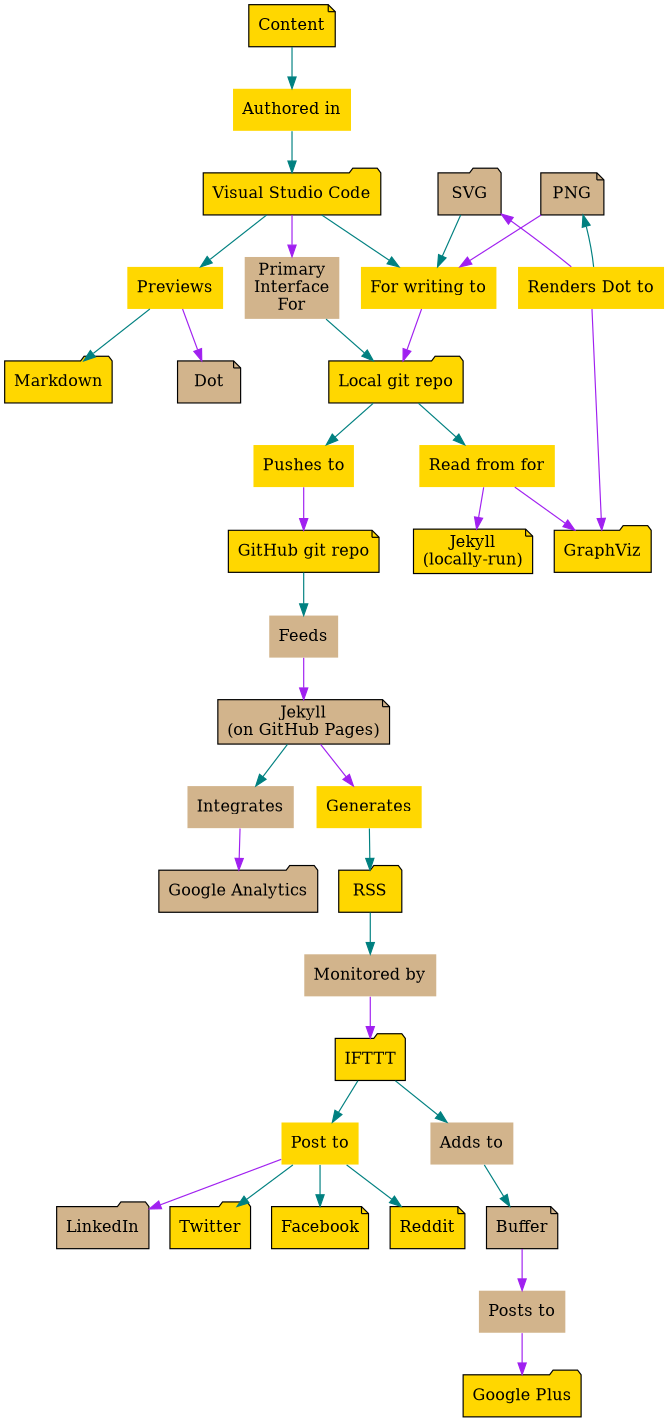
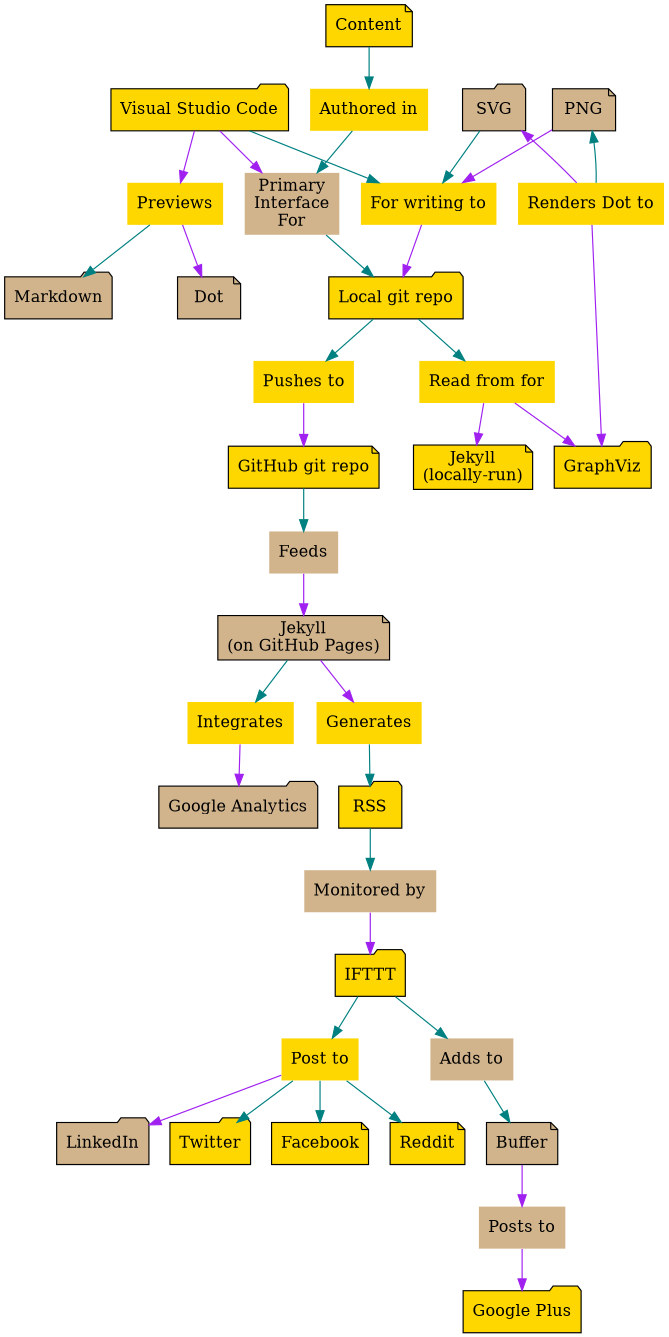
  digraph {
    splines=no
    node [fillcolor=gold shape=none style=filled]
    edge [color=teal]
    n1 [label="Authored in"]
    n2 [label="Visual Studio Code" shape=folder]
    n3 [fillcolor=tan label="Primary\nInterface\nFor"]
    n4 [label=Previews]
    n5 [label="For writing to"]
    n6 [label="Local git repo" shape=folder]
    n7 [fillcolor=tan label=Dot shape=note]
-   n8 [label=Markdown shape=folder]
+   n8 [fillcolor=tan label=Markdown shape=folder]
    Content [shape=note]
    n10 [label="Read from for"]
    n11 [label="Pushes to"]
    n12 [label="Jekyll\n(locally-run)" shape=note]
    n13 [label=GraphViz shape=folder]
    n14 [label="GitHub git repo" shape=note]
    n15 [fillcolor=tan label=Feeds]
    n16 [label="Renders Dot to"]
    PNG [fillcolor=tan shape=note]
    SVG [fillcolor=tan shape=folder]
    n19 [fillcolor=tan label="Jekyll\n(on GitHub Pages)" shape=note]
    n20 [fillcolor=tan label="Google Analytics" shape=folder]
-   n21 [fillcolor=tan label=Integrates]
+   n21 [label=Integrates]
    n22 [label=Generates]
    RSS [shape=folder]
    n24 [fillcolor=tan label="Monitored by"]
    IFTTT [shape=folder]
    n26 [label="Post to"]
    n27 [fillcolor=tan label="Adds to"]
    Twitter [shape=folder]
    Facebook [shape=note]
    Reddit [shape=note]
    LinkedIn [fillcolor=tan shape=folder]
    Buffer [fillcolor=tan shape=note]
    n33 [fillcolor=tan label="Posts to"]
    n34 [label="Google Plus" shape=folder]
-   n1 -> n2
+   n1 -> n3
    n2 -> n3 [color=purple]
-   n2 -> n4
+   n2 -> n4 [color=purple]
    n2 -> n5
    n3 -> n6
    n4 -> n7 [color=purple]
    n4 -> n8
    n5 -> n6 [color=purple]
    n6 -> n10
    n6 -> n11
    Content -> n1
    n10 -> n12 [color=purple]
    n10 -> n13 [color=purple]
    n11 -> n14 [color=purple]
    n14 -> n15
    n15 -> n19 [color=purple]
    n16 -> n13 [color=purple constraint=no]
    n16 -> PNG [constraint=no]
    n16 -> SVG [color=purple constraint=no]
    PNG -> n5 [color=purple]
    PNG -> n16 [style=invis color=""]
    SVG -> n5
    SVG -> n16 [style=invis color=""]
    n19 -> n21
    n19 -> n22 [color=purple]
    n21 -> n20 [color=purple]
    n22 -> RSS
    RSS -> n24
    n24 -> IFTTT [color=purple]
    IFTTT -> n26
    IFTTT -> n27
    n26 -> Twitter
    n26 -> Facebook
    n26 -> Reddit
    n26 -> LinkedIn [color=purple]
    n27 -> Buffer
    Buffer -> n33 [color=purple]
    n33 -> n34 [color=purple]
  }
